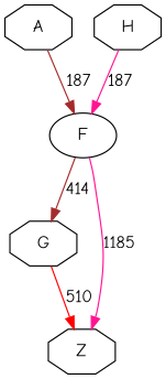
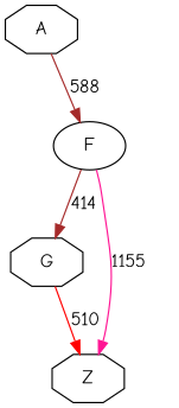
  digraph {
    fontname="Comic Neue"
    rankdir=TB
    node [fontname="Comic Neue" shape=octagon]
    edge [color=brown fontname="Comic Neue"]
    F [shape=ellipse]
    A
    G
    Z
-   H
    F -> G [label=414]
-   F -> Z [color=deeppink label=1185]
-   A -> F [label=187]
+   F -> Z [color=deeppink label=1155]
+   A -> F [label=588]
    G -> Z [color=red label=510]
-   H -> F [color=deeppink label=187]
  }
